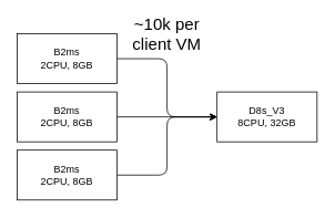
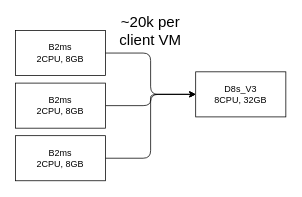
  <mxCell id="0" />
  <mxCell id="1" parent="0" />
- <mxCell id="2" value="D8s_V3&lt;br&gt;8CPU, 32GB&lt;br&gt;" style="rounded=0;whiteSpace=wrap;html=1;" parent="1" vertex="1"><mxGeometry x="260" y="110" width="120" height="60" as="geometry" /></mxCell>
+ <mxCell id="2" value="D8s_V3&lt;br&gt;8CPU, 32GB&lt;br&gt;" style="rounded=0;whiteSpace=wrap;html=1;" parent="1" vertex="1"><mxGeometry x="260" y="95" width="120" height="60" as="geometry" /></mxCell>
  <mxCell id="3" value="" style="endArrow=classic;html=1;edgeStyle=orthogonalEdgeStyle;" parent="1" source="6" target="2" edge="1"><mxGeometry width="50" height="50" relative="1" as="geometry"><mxPoint x="240" y="-20" as="sourcePoint" /><mxPoint x="290" y="-70" as="targetPoint" /></mxGeometry></mxCell>
- <mxCell id="4" value="&lt;font style=&quot;font-size: 20px&quot;&gt;~10k per&lt;br&gt;client VM&lt;/font&gt;" style="text;html=1;strokeColor=none;fillColor=none;align=center;verticalAlign=middle;whiteSpace=wrap;rounded=0;" parent="1" vertex="1"><mxGeometry x="140" y="20" width="120" height="40" as="geometry" /></mxCell>
+ <mxCell id="4" value="&lt;font style=&quot;font-size: 20px&quot;&gt;~20k per&lt;br&gt;client VM&lt;/font&gt;" style="text;html=1;strokeColor=none;fillColor=none;align=center;verticalAlign=middle;whiteSpace=wrap;rounded=0;" parent="1" vertex="1"><mxGeometry x="140" y="20" width="120" height="40" as="geometry" /></mxCell>
  <mxCell id="5" value="B2ms&lt;br&gt;2CPU, 8GB&lt;br&gt;" style="rounded=0;whiteSpace=wrap;html=1;" parent="1" vertex="1"><mxGeometry x="20" y="40" width="120" height="60" as="geometry" /></mxCell>
  <mxCell id="6" value="B2ms&lt;br&gt;2CPU, 8GB&lt;br&gt;" style="rounded=0;whiteSpace=wrap;html=1;" parent="1" vertex="1"><mxGeometry x="20" y="110" width="120" height="60" as="geometry" /></mxCell>
  <mxCell id="7" value="B2ms&lt;br&gt;2CPU, 8GB&lt;br&gt;" style="rounded=0;whiteSpace=wrap;html=1;" parent="1" vertex="1"><mxGeometry x="20" y="180" width="120" height="60" as="geometry" /></mxCell>
  <mxCell id="8" value="" style="endArrow=classic;html=1;edgeStyle=orthogonalEdgeStyle;entryX=0;entryY=0.5;entryDx=0;entryDy=0;" parent="1" source="5" target="2" edge="1"><mxGeometry width="50" height="50" relative="1" as="geometry"><mxPoint x="620" y="270" as="sourcePoint" /><mxPoint x="670" y="220" as="targetPoint" /></mxGeometry></mxCell>
  <mxCell id="9" value="" style="endArrow=classic;html=1;edgeStyle=orthogonalEdgeStyle;entryX=0;entryY=0.5;entryDx=0;entryDy=0;" parent="1" source="7" target="2" edge="1"><mxGeometry width="50" height="50" relative="1" as="geometry"><mxPoint x="250" y="250" as="sourcePoint" /><mxPoint x="300" y="200" as="targetPoint" /></mxGeometry></mxCell>
